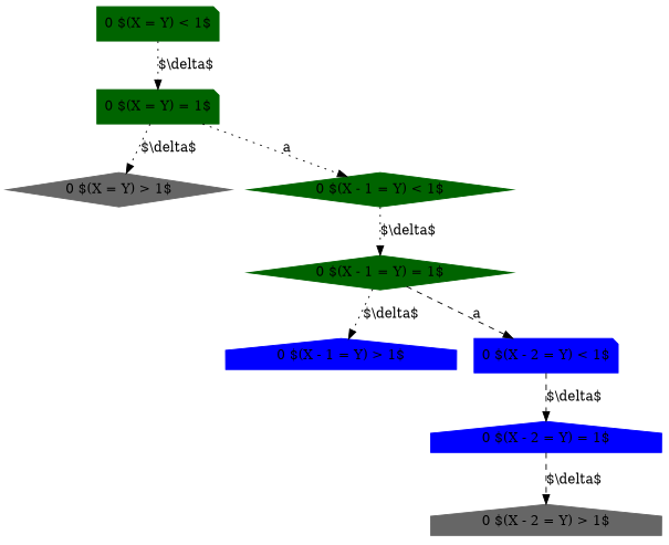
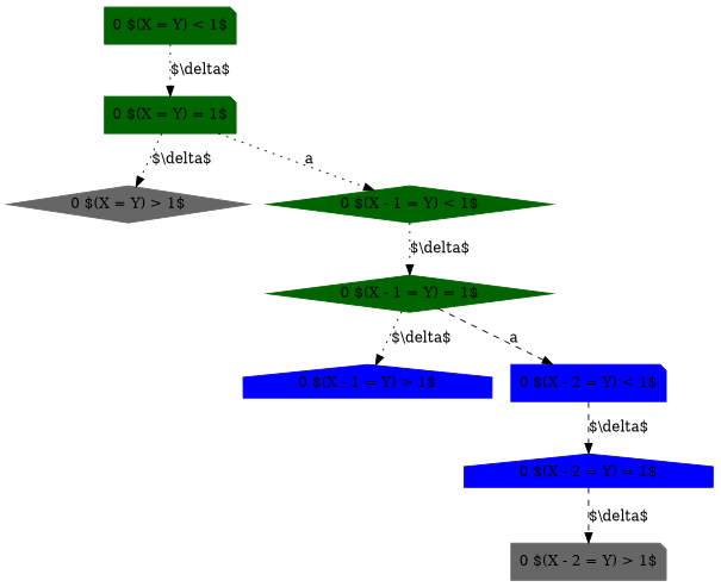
  digraph {
    node [color=darkgreen style=filled shape=note]
    edge [style=dotted]
    "0 $(X = Y) < 1$"
    "0 $(X = Y) = 1$"
    "0 $(X = Y) > 1$" [color=gray40 shape=diamond]
    "0 $(X - 1 = Y) < 1$" [shape=diamond]
    "0 $(X - 1 = Y) = 1$" [shape=diamond]
    "0 $(X - 1 = Y) > 1$" [color=blue shape=house]
    "0 $(X - 2 = Y) < 1$" [color=blue]
    "0 $(X - 2 = Y) = 1$" [color=blue shape=house]
-   "0 $(X - 2 = Y) > 1$" [color=gray40 shape=house]
+   "0 $(X - 2 = Y) > 1$" [color=gray40]
    "0 $(X = Y) < 1$" -> "0 $(X = Y) = 1$" [label="$\\delta$"]
    "0 $(X = Y) = 1$" -> "0 $(X = Y) > 1$" [label="$\\delta$"]
    "0 $(X = Y) = 1$" -> "0 $(X - 1 = Y) < 1$" [label=a]
    "0 $(X - 1 = Y) < 1$" -> "0 $(X - 1 = Y) = 1$" [label="$\\delta$"]
    "0 $(X - 1 = Y) = 1$" -> "0 $(X - 1 = Y) > 1$" [label="$\\delta$"]
    "0 $(X - 1 = Y) = 1$" -> "0 $(X - 2 = Y) < 1$" [label=a style=dashed]
    "0 $(X - 2 = Y) < 1$" -> "0 $(X - 2 = Y) = 1$" [label="$\\delta$" style=dashed]
    "0 $(X - 2 = Y) = 1$" -> "0 $(X - 2 = Y) > 1$" [label="$\\delta$" style=dashed]
  }
